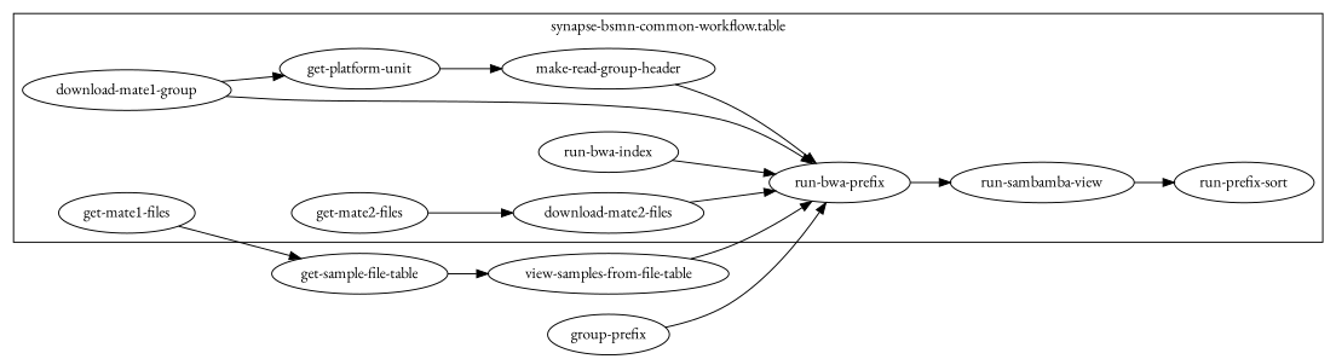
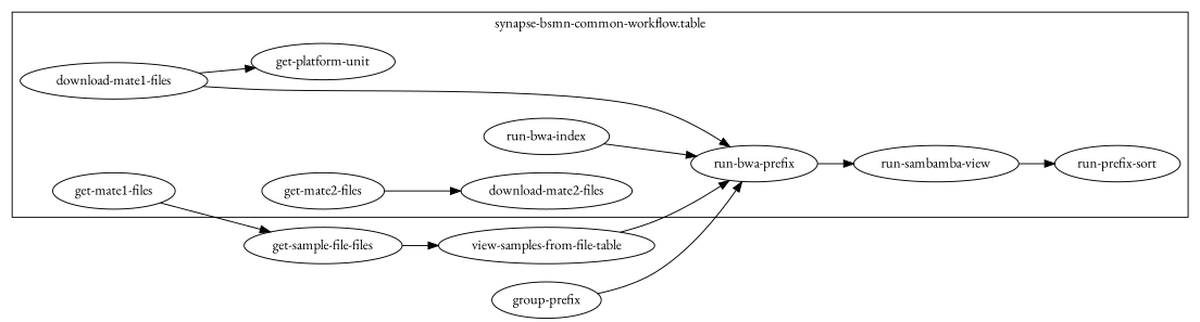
  digraph {
    compound=true
    fontname="EB Garamond"
    rankdir=LR
    node [fontname="EB Garamond"]
    edge [fontname="EB Garamond"]
    n1 [label="run-bwa-prefix"]
-   n2 [label="download-mate1-group"]
+   n2 [label="download-mate1-files"]
    n3 [label="run-prefix-sort"]
    n4 [label="download-mate2-files"]
-   n5 [label="make-read-group-header"]
    n6 [label="run-bwa-index"]
    n7 [label="get-mate1-files"]
    n8 [label="run-sambamba-view"]
    n9 [label="get-platform-unit"]
    n10 [label="get-mate2-files"]
-   n11 [label="get-sample-file-table"]
+   n11 [label="get-sample-file-files"]
    n12 [label="group-prefix"]
    n13 [label="view-samples-from-file-table"]
    subgraph cluster_1 {
      label="synapse-bsmn-common-workflow.table"
      n1
      n2
      n3
      n4
-     n5
      n6
      n7
      n8
      n9
      n10
    }
    n1 -> n8
    n2 -> n1
    n2 -> n9
-   n4 -> n1
-   n5 -> n1
    n6 -> n1
    n7 -> n11
    n8 -> n3
-   n9 -> n5
    n10 -> n4
    n11 -> n13
    n12 -> n1
    n13 -> n1
  }
